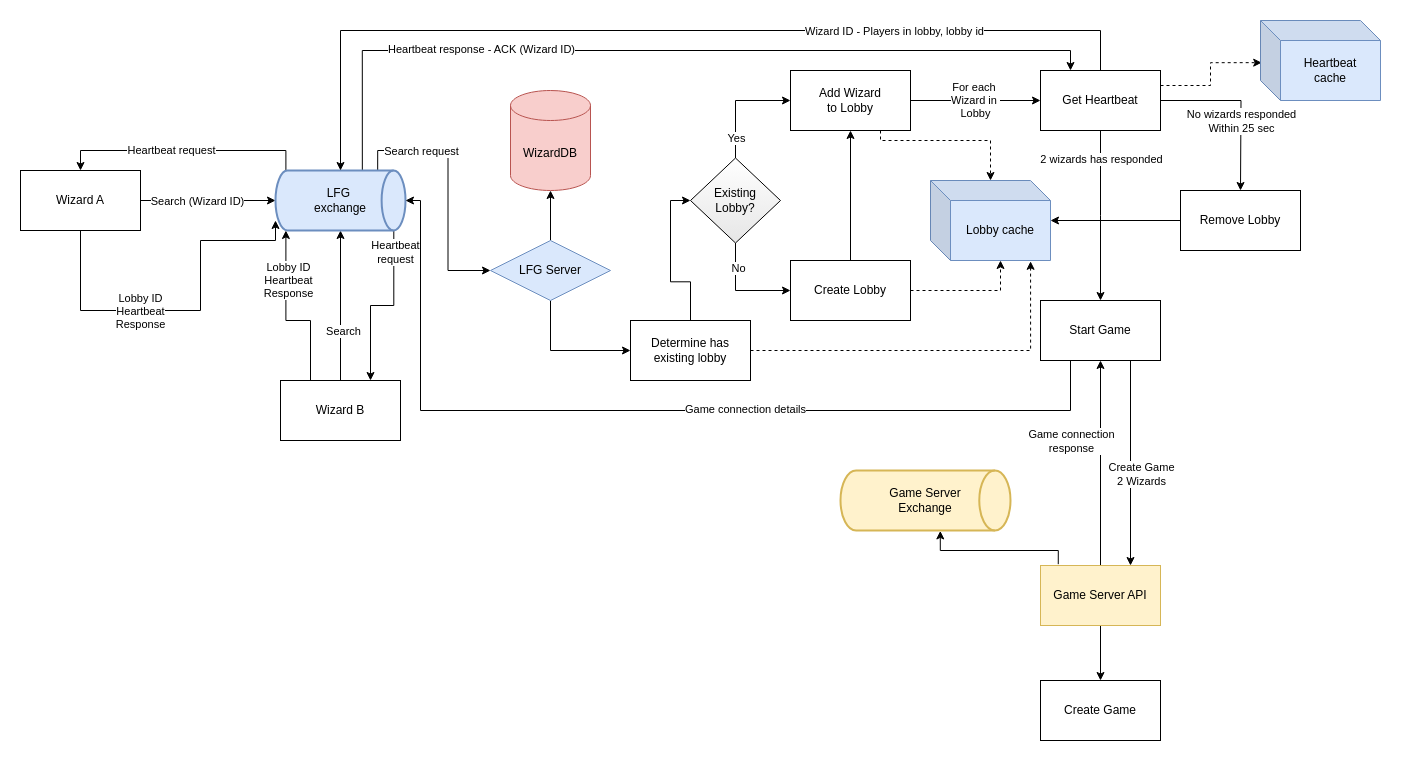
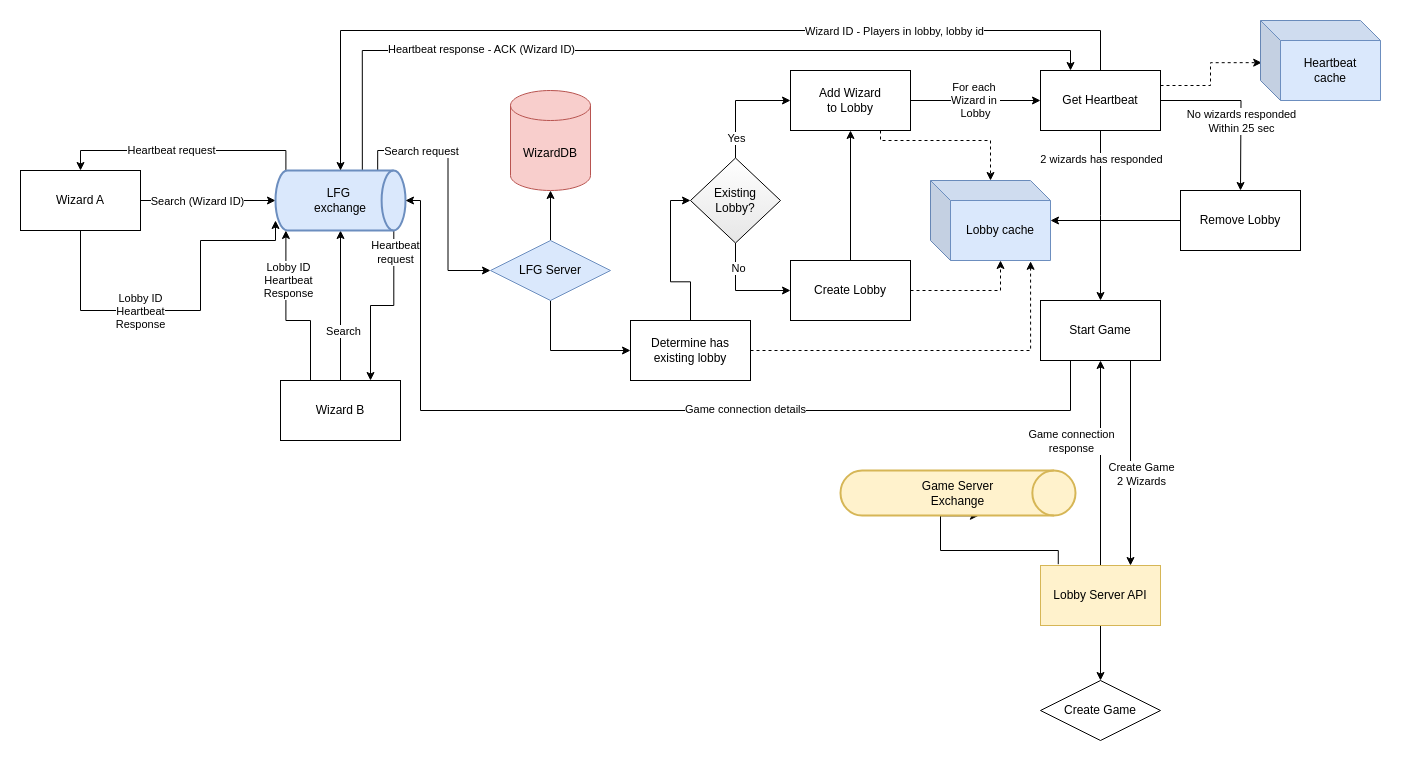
  <mxCell id="0" />
  <mxCell id="1" parent="0" />
  <mxCell id="2" value="WizardDB" style="shape=cylinder3;whiteSpace=wrap;html=1;boundedLbl=1;backgroundOutline=1;size=15;fillColor=#f8cecc;strokeColor=#b85450;" vertex="1" parent="1"><mxGeometry x="510" y="90" width="80" height="100" as="geometry" /></mxCell>
  <mxCell id="3" value="Wizard A" style="rounded=0;whiteSpace=wrap;html=1;" vertex="1" parent="1"><mxGeometry x="20" y="170" width="120" height="60" as="geometry" /></mxCell>
  <mxCell id="4" style="edgeStyle=orthogonalEdgeStyle;rounded=0;orthogonalLoop=1;jettySize=auto;html=1;entryX=0.5;entryY=1;entryDx=0;entryDy=0;entryPerimeter=0;" edge="1" parent="1" source="8" target="19"><mxGeometry relative="1" as="geometry" /></mxCell>
  <mxCell id="5" value="Search" style="edgeLabel;html=1;align=center;verticalAlign=middle;resizable=0;points=[];" vertex="1" connectable="0" parent="4"><mxGeometry x="-0.333" y="-2" relative="1" as="geometry"><mxPoint as="offset" /></mxGeometry></mxCell>
  <mxCell id="6" style="edgeStyle=orthogonalEdgeStyle;rounded=0;orthogonalLoop=1;jettySize=auto;html=1;entryX=0.08;entryY=1;entryDx=0;entryDy=0;entryPerimeter=0;exitX=0.25;exitY=0;exitDx=0;exitDy=0;" edge="1" parent="1" source="8" target="19"><mxGeometry relative="1" as="geometry"><Array as="points"><mxPoint x="310" y="320" /><mxPoint x="285" y="320" /></Array></mxGeometry></mxCell>
  <mxCell id="7" value="Lobby ID&lt;br&gt;Heartbeat&lt;br&gt;Response" style="edgeLabel;html=1;align=center;verticalAlign=middle;resizable=0;points=[];" vertex="1" connectable="0" parent="6"><mxGeometry x="0.257" y="-2" relative="1" as="geometry"><mxPoint y="-15.3" as="offset" /></mxGeometry></mxCell>
  <mxCell id="8" value="Wizard B" style="rounded=0;whiteSpace=wrap;html=1;" vertex="1" parent="1"><mxGeometry x="280" y="380" width="120" height="60" as="geometry" /></mxCell>
  <mxCell id="9" value="" style="endArrow=classic;html=1;exitX=1;exitY=0.5;exitDx=0;exitDy=0;edgeStyle=orthogonalEdgeStyle;rounded=0;entryX=0;entryY=0.5;entryDx=0;entryDy=0;entryPerimeter=0;" edge="1" parent="1" source="3" target="19"><mxGeometry width="50" height="50" relative="1" as="geometry"><mxPoint x="190" y="280" as="sourcePoint" /><mxPoint x="215" y="155" as="targetPoint" /></mxGeometry></mxCell>
  <mxCell id="10" value="Search (Wizard ID)" style="edgeLabel;html=1;align=center;verticalAlign=middle;resizable=0;points=[];" vertex="1" connectable="0" parent="9"><mxGeometry x="-0.478" y="2" relative="1" as="geometry"><mxPoint x="21" y="2" as="offset" /></mxGeometry></mxCell>
  <mxCell id="11" style="edgeStyle=orthogonalEdgeStyle;rounded=0;orthogonalLoop=1;jettySize=auto;html=1;entryX=0.5;entryY=0;entryDx=0;entryDy=0;exitX=0.08;exitY=0;exitDx=0;exitDy=0;exitPerimeter=0;" edge="1" parent="1" source="19" target="3"><mxGeometry relative="1" as="geometry" /></mxCell>
  <mxCell id="12" value="Heartbeat request" style="edgeLabel;html=1;align=center;verticalAlign=middle;resizable=0;points=[];" vertex="1" connectable="0" parent="11"><mxGeometry x="0.103" y="-1" relative="1" as="geometry"><mxPoint as="offset" /></mxGeometry></mxCell>
  <mxCell id="13" style="edgeStyle=orthogonalEdgeStyle;rounded=0;orthogonalLoop=1;jettySize=auto;html=1;exitX=0.91;exitY=1;exitDx=0;exitDy=0;exitPerimeter=0;entryX=0.75;entryY=0;entryDx=0;entryDy=0;" edge="1" parent="1" source="19" target="8"><mxGeometry relative="1" as="geometry" /></mxCell>
  <mxCell id="14" value="Heartbeat&lt;br&gt;request" style="edgeLabel;html=1;align=center;verticalAlign=middle;resizable=0;points=[];" vertex="1" connectable="0" parent="13"><mxGeometry x="-0.753" y="1" relative="1" as="geometry"><mxPoint as="offset" /></mxGeometry></mxCell>
  <mxCell id="15" style="edgeStyle=orthogonalEdgeStyle;rounded=0;orthogonalLoop=1;jettySize=auto;html=1;entryX=0;entryY=0.5;entryDx=0;entryDy=0;exitX=0.786;exitY=0.004;exitDx=0;exitDy=0;exitPerimeter=0;" edge="1" parent="1" source="19" target="22"><mxGeometry relative="1" as="geometry" /></mxCell>
  <mxCell id="16" value="Search request" style="edgeLabel;html=1;align=center;verticalAlign=middle;resizable=0;points=[];" vertex="1" connectable="0" parent="15"><mxGeometry x="-0.491" relative="1" as="geometry"><mxPoint as="offset" /></mxGeometry></mxCell>
  <mxCell id="17" style="edgeStyle=orthogonalEdgeStyle;rounded=0;orthogonalLoop=1;jettySize=auto;html=1;exitX=0.668;exitY=0.004;exitDx=0;exitDy=0;exitPerimeter=0;entryX=0.25;entryY=0;entryDx=0;entryDy=0;" edge="1" parent="1" source="19" target="41"><mxGeometry relative="1" as="geometry"><mxPoint x="420" y="80" as="targetPoint" /></mxGeometry></mxCell>
  <mxCell id="18" value="Heartbeat response - ACK (Wizard ID)" style="edgeLabel;html=1;align=center;verticalAlign=middle;resizable=0;points=[];" vertex="1" connectable="0" parent="17"><mxGeometry x="-0.472" y="2" relative="1" as="geometry"><mxPoint x="14.89" as="offset" /></mxGeometry></mxCell>
  <mxCell id="19" value="LFG&amp;nbsp;&lt;br&gt;exchange" style="strokeWidth=2;html=1;shape=mxgraph.flowchart.direct_data;whiteSpace=wrap;fillColor=#dae8fc;strokeColor=#6c8ebf;" vertex="1" parent="1"><mxGeometry x="275" y="170" width="130" height="60" as="geometry" /></mxCell>
  <mxCell id="20" style="edgeStyle=orthogonalEdgeStyle;rounded=0;orthogonalLoop=1;jettySize=auto;html=1;entryX=0;entryY=0.5;entryDx=0;entryDy=0;exitX=0.5;exitY=1;exitDx=0;exitDy=0;" edge="1" parent="1" source="22" target="52"><mxGeometry relative="1" as="geometry" /></mxCell>
  <mxCell id="21" style="edgeStyle=orthogonalEdgeStyle;rounded=0;orthogonalLoop=1;jettySize=auto;html=1;entryX=0.5;entryY=1;entryDx=0;entryDy=0;entryPerimeter=0;dashed=0;" edge="1" parent="1" source="22" target="2"><mxGeometry relative="1" as="geometry"><mxPoint x="590" y="300" as="targetPoint" /></mxGeometry></mxCell>
  <mxCell id="22" value="LFG Server" style="rhombus;whiteSpace=wrap;html=1;fillColor=#dae8fc;strokeColor=#6c8ebf;" vertex="1" parent="1"><mxGeometry x="490" y="240" width="120" height="60" as="geometry" /></mxCell>
  <mxCell id="23" style="edgeStyle=orthogonalEdgeStyle;rounded=0;orthogonalLoop=1;jettySize=auto;html=1;entryX=0;entryY=0;entryDx=70;entryDy=80;entryPerimeter=0;dashed=1;" edge="1" parent="1" source="25" target="44"><mxGeometry relative="1" as="geometry"><mxPoint x="970" y="230" as="targetPoint" /></mxGeometry></mxCell>
  <mxCell id="24" style="edgeStyle=orthogonalEdgeStyle;rounded=0;orthogonalLoop=1;jettySize=auto;html=1;entryX=0.5;entryY=1;entryDx=0;entryDy=0;" edge="1" parent="1" source="25" target="28"><mxGeometry relative="1" as="geometry" /></mxCell>
  <mxCell id="25" value="Create Lobby" style="rounded=0;whiteSpace=wrap;html=1;" vertex="1" parent="1"><mxGeometry x="790" y="260" width="120" height="60" as="geometry" /></mxCell>
  <mxCell id="26" value="For each&amp;nbsp;&lt;br&gt;Wizard in&amp;nbsp;&lt;br&gt;Lobby" style="edgeStyle=orthogonalEdgeStyle;rounded=0;orthogonalLoop=1;jettySize=auto;html=1;entryX=0;entryY=0.5;entryDx=0;entryDy=0;" edge="1" parent="1" source="28" target="41"><mxGeometry relative="1" as="geometry"><mxPoint x="1030" y="100" as="targetPoint" /></mxGeometry></mxCell>
  <mxCell id="27" style="edgeStyle=orthogonalEdgeStyle;rounded=0;orthogonalLoop=1;jettySize=auto;html=1;exitX=0.75;exitY=1;exitDx=0;exitDy=0;dashed=1;" edge="1" parent="1" source="28" target="44"><mxGeometry relative="1" as="geometry"><Array as="points"><mxPoint x="880" y="140" /><mxPoint x="990" y="140" /></Array></mxGeometry></mxCell>
  <mxCell id="28" value="Add Wizard &lt;br&gt;to Lobby" style="rounded=0;whiteSpace=wrap;html=1;" vertex="1" parent="1"><mxGeometry x="790" y="70" width="120" height="60" as="geometry" /></mxCell>
  <mxCell id="29" style="edgeStyle=orthogonalEdgeStyle;rounded=0;orthogonalLoop=1;jettySize=auto;html=1;entryX=0;entryY=0.5;entryDx=0;entryDy=0;exitX=0.5;exitY=0;exitDx=0;exitDy=0;" edge="1" parent="1" source="33" target="28"><mxGeometry relative="1" as="geometry" /></mxCell>
  <mxCell id="30" value="Yes" style="edgeLabel;html=1;align=center;verticalAlign=middle;resizable=0;points=[];" vertex="1" connectable="0" parent="29"><mxGeometry x="-0.641" relative="1" as="geometry"><mxPoint as="offset" /></mxGeometry></mxCell>
  <mxCell id="31" style="edgeStyle=orthogonalEdgeStyle;rounded=0;orthogonalLoop=1;jettySize=auto;html=1;entryX=0;entryY=0.5;entryDx=0;entryDy=0;exitX=0.5;exitY=1;exitDx=0;exitDy=0;" edge="1" parent="1" source="33" target="25"><mxGeometry relative="1" as="geometry" /></mxCell>
  <mxCell id="32" value="No" style="edgeLabel;html=1;align=center;verticalAlign=middle;resizable=0;points=[];" vertex="1" connectable="0" parent="31"><mxGeometry x="-0.509" y="2" relative="1" as="geometry"><mxPoint as="offset" /></mxGeometry></mxCell>
  <mxCell id="33" value="Existing &lt;br&gt;Lobby?" style="rhombus;whiteSpace=wrap;html=1;gradientColor=#E6E6E6;" vertex="1" parent="1"><mxGeometry x="690" y="157.5" width="90" height="85" as="geometry" /></mxCell>
  <mxCell id="34" style="edgeStyle=orthogonalEdgeStyle;rounded=0;orthogonalLoop=1;jettySize=auto;html=1;entryX=0.5;entryY=0;entryDx=0;entryDy=0;entryPerimeter=0;exitX=0.5;exitY=0;exitDx=0;exitDy=0;" edge="1" parent="1" source="41" target="19"><mxGeometry relative="1" as="geometry"><Array as="points"><mxPoint x="1100" y="30" /><mxPoint x="340" y="30" /></Array></mxGeometry></mxCell>
  <mxCell id="35" value="Wizard ID - Players in lobby, lobby id" style="edgeLabel;html=1;align=center;verticalAlign=middle;resizable=0;points=[];" vertex="1" connectable="0" parent="34"><mxGeometry x="-0.476" relative="1" as="geometry"><mxPoint x="-1" as="offset" /></mxGeometry></mxCell>
  <mxCell id="36" style="edgeStyle=orthogonalEdgeStyle;rounded=0;orthogonalLoop=1;jettySize=auto;html=1;" edge="1" parent="1" source="41"><mxGeometry relative="1" as="geometry"><mxPoint x="1100" y="300" as="targetPoint" /></mxGeometry></mxCell>
  <mxCell id="37" value="2 wizards has responded" style="edgeLabel;html=1;align=center;verticalAlign=middle;resizable=0;points=[];" vertex="1" connectable="0" parent="36"><mxGeometry x="-0.671" relative="1" as="geometry"><mxPoint as="offset" /></mxGeometry></mxCell>
  <mxCell id="38" style="edgeStyle=orthogonalEdgeStyle;rounded=0;orthogonalLoop=1;jettySize=auto;html=1;" edge="1" parent="1" source="41"><mxGeometry relative="1" as="geometry"><mxPoint x="1240" y="190" as="targetPoint" /></mxGeometry></mxCell>
  <mxCell id="39" value="No wizards responded&lt;br&gt;Within 25 sec" style="edgeLabel;html=1;align=center;verticalAlign=middle;resizable=0;points=[];" vertex="1" connectable="0" parent="38"><mxGeometry x="-0.531" y="-4" relative="1" as="geometry"><mxPoint x="40" y="16" as="offset" /></mxGeometry></mxCell>
  <mxCell id="40" style="edgeStyle=orthogonalEdgeStyle;rounded=0;orthogonalLoop=1;jettySize=auto;html=1;entryX=0.01;entryY=0.527;entryDx=0;entryDy=0;entryPerimeter=0;exitX=1;exitY=0.25;exitDx=0;exitDy=0;dashed=1;" edge="1" parent="1" source="41" target="55"><mxGeometry relative="1" as="geometry" /></mxCell>
  <mxCell id="41" value="Get Heartbeat" style="rounded=0;whiteSpace=wrap;html=1;" vertex="1" parent="1"><mxGeometry x="1040" y="70" width="120" height="60" as="geometry" /></mxCell>
  <mxCell id="42" style="edgeStyle=orthogonalEdgeStyle;rounded=0;orthogonalLoop=1;jettySize=auto;html=1;exitX=0.5;exitY=1;exitDx=0;exitDy=0;" edge="1" parent="1" source="3"><mxGeometry relative="1" as="geometry"><mxPoint x="320" y="390" as="sourcePoint" /><mxPoint x="275" y="220" as="targetPoint" /><Array as="points"><mxPoint x="80" y="310" /><mxPoint x="200" y="310" /><mxPoint x="200" y="240" /><mxPoint x="275" y="240" /></Array></mxGeometry></mxCell>
  <mxCell id="43" value="Lobby ID&lt;br&gt;Heartbeat&lt;br&gt;Response" style="edgeLabel;html=1;align=center;verticalAlign=middle;resizable=0;points=[];" vertex="1" connectable="0" parent="42"><mxGeometry x="0.257" y="-2" relative="1" as="geometry"><mxPoint x="-62.06" y="29.41" as="offset" /></mxGeometry></mxCell>
  <mxCell id="44" value="Lobby cache" style="shape=cube;whiteSpace=wrap;html=1;boundedLbl=1;backgroundOutline=1;darkOpacity=0.05;darkOpacity2=0.1;fillColor=#dae8fc;strokeColor=#6c8ebf;" vertex="1" parent="1"><mxGeometry x="930" y="180" width="120" height="80" as="geometry" /></mxCell>
  <mxCell id="45" style="edgeStyle=orthogonalEdgeStyle;rounded=0;orthogonalLoop=1;jettySize=auto;html=1;exitX=0.25;exitY=1;exitDx=0;exitDy=0;" edge="1" parent="1" source="49" target="19"><mxGeometry relative="1" as="geometry"><mxPoint x="540" y="430" as="targetPoint" /><mxPoint x="1040" y="400" as="sourcePoint" /><Array as="points"><mxPoint x="1070" y="410" /><mxPoint x="420" y="410" /><mxPoint x="420" y="200" /></Array></mxGeometry></mxCell>
  <mxCell id="46" value="Game connection details" style="edgeLabel;html=1;align=center;verticalAlign=middle;resizable=0;points=[];" vertex="1" connectable="0" parent="45"><mxGeometry x="-0.187" y="-2" relative="1" as="geometry"><mxPoint as="offset" /></mxGeometry></mxCell>
  <mxCell id="47" style="edgeStyle=orthogonalEdgeStyle;rounded=0;orthogonalLoop=1;jettySize=auto;html=1;exitX=0.75;exitY=1;exitDx=0;exitDy=0;entryX=0.75;entryY=0;entryDx=0;entryDy=0;" edge="1" parent="1" source="49" target="60"><mxGeometry relative="1" as="geometry"><mxPoint x="1130" y="570" as="targetPoint" /></mxGeometry></mxCell>
  <mxCell id="48" value="Create Game&lt;br&gt;2 Wizards" style="edgeLabel;html=1;align=center;verticalAlign=middle;resizable=0;points=[];" vertex="1" connectable="0" parent="47"><mxGeometry x="0.099" y="2" relative="1" as="geometry"><mxPoint x="8" as="offset" /></mxGeometry></mxCell>
  <mxCell id="49" value="Start Game" style="rounded=0;whiteSpace=wrap;html=1;" vertex="1" parent="1"><mxGeometry x="1040" y="300" width="120" height="60" as="geometry" /></mxCell>
  <mxCell id="50" style="edgeStyle=orthogonalEdgeStyle;rounded=0;orthogonalLoop=1;jettySize=auto;html=1;entryX=0;entryY=0.5;entryDx=0;entryDy=0;" edge="1" parent="1" source="52" target="33"><mxGeometry relative="1" as="geometry" /></mxCell>
  <mxCell id="51" style="edgeStyle=orthogonalEdgeStyle;rounded=0;orthogonalLoop=1;jettySize=auto;html=1;entryX=0.834;entryY=1.01;entryDx=0;entryDy=0;entryPerimeter=0;dashed=1;" edge="1" parent="1" source="52" target="44"><mxGeometry relative="1" as="geometry" /></mxCell>
  <mxCell id="52" value="Determine has existing lobby" style="rounded=0;whiteSpace=wrap;html=1;" vertex="1" parent="1"><mxGeometry x="630" y="320" width="120" height="60" as="geometry" /></mxCell>
  <mxCell id="53" style="edgeStyle=orthogonalEdgeStyle;rounded=0;orthogonalLoop=1;jettySize=auto;html=1;" edge="1" parent="1" source="54" target="44"><mxGeometry relative="1" as="geometry" /></mxCell>
  <mxCell id="54" value="Remove Lobby" style="rounded=0;whiteSpace=wrap;html=1;" vertex="1" parent="1"><mxGeometry x="1180" y="190" width="120" height="60" as="geometry" /></mxCell>
  <mxCell id="55" value="Heartbeat&lt;br&gt;cache" style="shape=cube;whiteSpace=wrap;html=1;boundedLbl=1;backgroundOutline=1;darkOpacity=0.05;darkOpacity2=0.1;fillColor=#dae8fc;strokeColor=#6c8ebf;" vertex="1" parent="1"><mxGeometry x="1260" y="20" width="120" height="80" as="geometry" /></mxCell>
  <mxCell id="56" style="edgeStyle=orthogonalEdgeStyle;rounded=0;orthogonalLoop=1;jettySize=auto;html=1;entryX=0.5;entryY=0;entryDx=0;entryDy=0;" edge="1" parent="1" source="60" target="62"><mxGeometry relative="1" as="geometry" /></mxCell>
  <mxCell id="57" style="edgeStyle=orthogonalEdgeStyle;rounded=0;orthogonalLoop=1;jettySize=auto;html=1;entryX=0.587;entryY=1.007;entryDx=0;entryDy=0;entryPerimeter=0;exitX=0.148;exitY=-0.022;exitDx=0;exitDy=0;exitPerimeter=0;" edge="1" parent="1" source="60" target="61"><mxGeometry relative="1" as="geometry"><Array as="points"><mxPoint x="1058" y="550" /><mxPoint x="940" y="550" /></Array></mxGeometry></mxCell>
  <mxCell id="58" style="edgeStyle=orthogonalEdgeStyle;rounded=0;orthogonalLoop=1;jettySize=auto;html=1;entryX=0.5;entryY=1;entryDx=0;entryDy=0;" edge="1" parent="1" source="60" target="49"><mxGeometry relative="1" as="geometry" /></mxCell>
  <mxCell id="59" value="Game connection&lt;br&gt;response" style="edgeLabel;html=1;align=center;verticalAlign=middle;resizable=0;points=[];" vertex="1" connectable="0" parent="58"><mxGeometry x="0.437" y="-3" relative="1" as="geometry"><mxPoint x="-33" y="22.59" as="offset" /></mxGeometry></mxCell>
- <mxCell id="60" value="Game Server API" style="rounded=0;whiteSpace=wrap;html=1;fillColor=#fff2cc;strokeColor=#d6b656;" vertex="1" parent="1"><mxGeometry x="1040" y="565" width="120" height="60" as="geometry" /></mxCell>
- <mxCell id="61" value="Game Server &lt;br&gt;Exchange" style="strokeWidth=2;html=1;shape=mxgraph.flowchart.direct_data;whiteSpace=wrap;fillColor=#fff2cc;strokeColor=#d6b656;" vertex="1" parent="1"><mxGeometry x="840" y="470" width="170" height="60" as="geometry" /></mxCell>
- <mxCell id="62" value="Create Game" style="rounded=0;whiteSpace=wrap;html=1;" vertex="1" parent="1"><mxGeometry x="1040" y="680" width="120" height="60" as="geometry" /></mxCell>
+ <mxCell id="60" value="Lobby Server API" style="rounded=0;whiteSpace=wrap;html=1;fillColor=#fff2cc;strokeColor=#d6b656;" vertex="1" parent="1"><mxGeometry x="1040" y="565" width="120" height="60" as="geometry" /></mxCell>
+ <mxCell id="61" value="Game Server &lt;br&gt;Exchange" style="strokeWidth=2;html=1;shape=mxgraph.flowchart.direct_data;whiteSpace=wrap;fillColor=#fff2cc;strokeColor=#d6b656;" vertex="1" parent="1"><mxGeometry x="840" y="470" width="235" height="45" as="geometry" /></mxCell>
+ <mxCell id="62" value="Create Game" style="rhombus;whiteSpace=wrap;html=1;" vertex="1" parent="1"><mxGeometry x="1040" y="680" width="120" height="60" as="geometry" /></mxCell>
